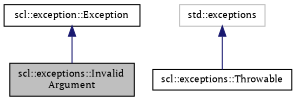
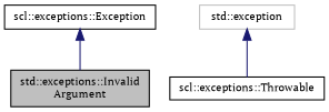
  digraph {
    fontname="PT Serif"
    node [color=black fillcolor=white fontname="PT Serif" fontsize=10 shape=record style=filled]
    edge [color=midnightblue dir=back fontname="PT Serif" fontsize=10 labelfontname=Helvetica labelfontsize=10 style=solid]
-   n1 [fillcolor=grey75 fontcolor=black height=0.2 label="scl::exceptions::Invalid\lArgument" width=0.4]
-   n2 [height=0.2 label="scl::exception::Exception" width=0.4]
+   n1 [fillcolor=grey75 fontcolor=black height=0.2 label="std::exceptions::Invalid\lArgument" width=0.4]
+   n2 [height=0.2 label="scl::exceptions::Exception" width=0.4]
    n3 [height=0.2 label="scl::exceptions::Throwable" width=0.4]
-   n4 [color=grey75 height=0.2 label="std::exceptions" width=0.4]
+   n4 [color=grey75 height=0.2 label="std::exception" width=0.4]
    n2 -> n1
    n4 -> n3
  }
